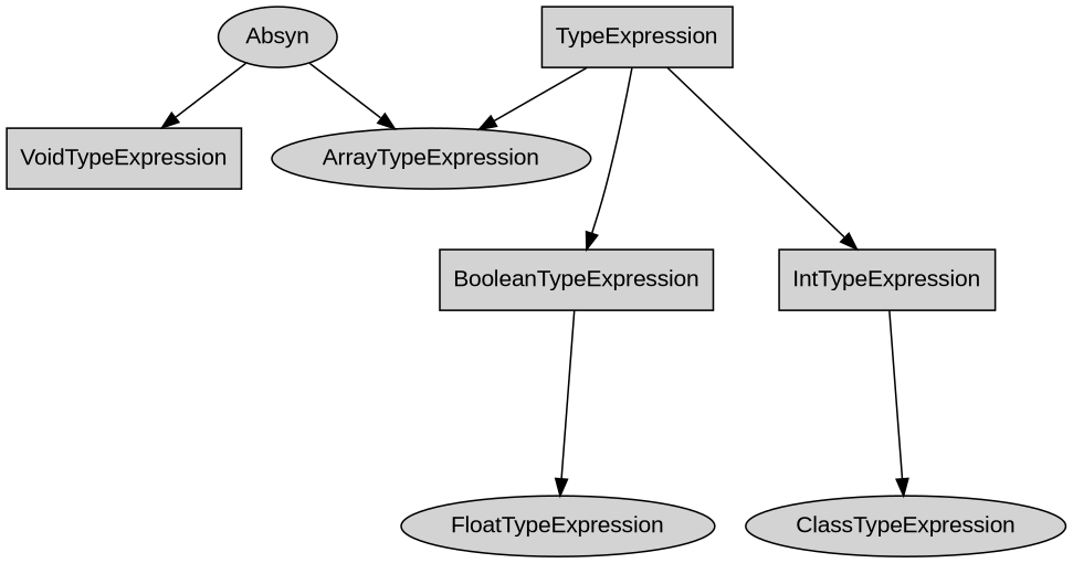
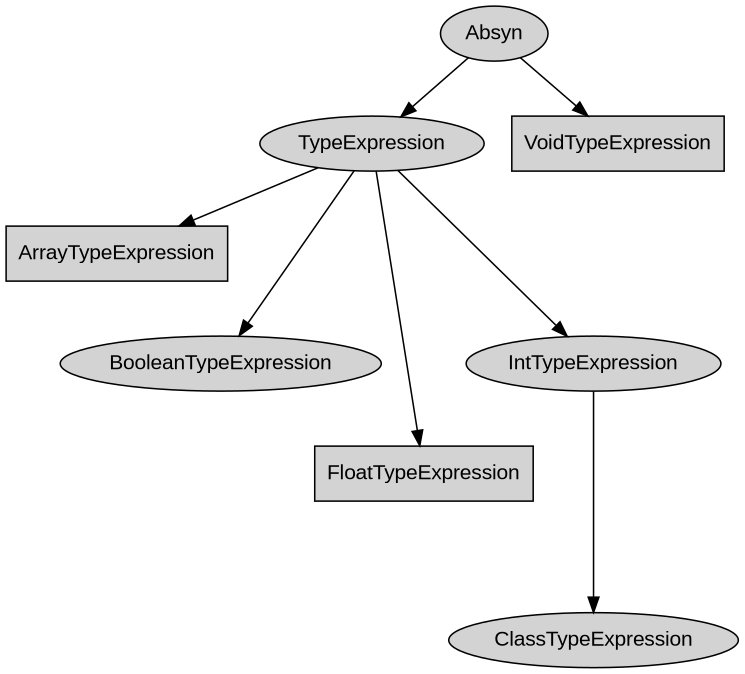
  digraph {
    fontname="Liberation Sans"
    node [fontname="Liberation Sans" style=filled shape=box]
    edge [fontname="Liberation Sans" minlen=1]
    n1 [label=Absyn shape=""]
-   n2 [label=TypeExpression]
+   n2 [label=TypeExpression shape=""]
    n3 [label=VoidTypeExpression]
-   n4 [label=ArrayTypeExpression shape=ellipse]
-   n5 [label=BooleanTypeExpression]
-   n6 [label=FloatTypeExpression shape=ellipse]
-   n7 [label=IntTypeExpression]
+   n4 [label=ArrayTypeExpression]
+   n5 [label=BooleanTypeExpression shape=ellipse]
+   n6 [label=FloatTypeExpression]
+   n7 [label=IntTypeExpression shape=ellipse]
    n8 [label=ClassTypeExpression shape=ellipse]
-   n1 -> n4 [minlen=""]
+   n1 -> n2 [minlen=""]
    n1 -> n3
    n2 -> n4
    n2 -> n5 [minlen=2]
-   n5 -> n6 [minlen=3]
+   n2 -> n6 [minlen=3]
    n2 -> n7 [minlen=2]
    n7 -> n8 [minlen=3]
  }
